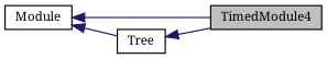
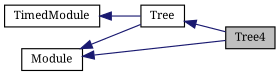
  digraph {
    fontname="Noto Serif"
    rankdir=LR
    node [color=black fontname="Noto Serif" fontsize=10 shape=record]
    edge [color=midnightblue dir=back fontname="Noto Serif" fontsize=10 labelfontname=FreeSans labelfontsize=10 style=solid]
-   n1 [fillcolor=grey75 fontcolor=black height=0.2 label=TimedModule4 style=filled width=0.4]
+   n1 [fillcolor=grey75 fontcolor=black height=0.2 label=Tree4 style=filled width=0.4]
    n2 [height=0.2 label=Tree width=0.4]
+   n3 [height=0.2 label=TimedModule width=0.4]
    n4 [height=0.2 label=Module width=0.4]
    n2 -> n1
+   n3 -> n2
    n4 -> n1
    n4 -> n2
  }
